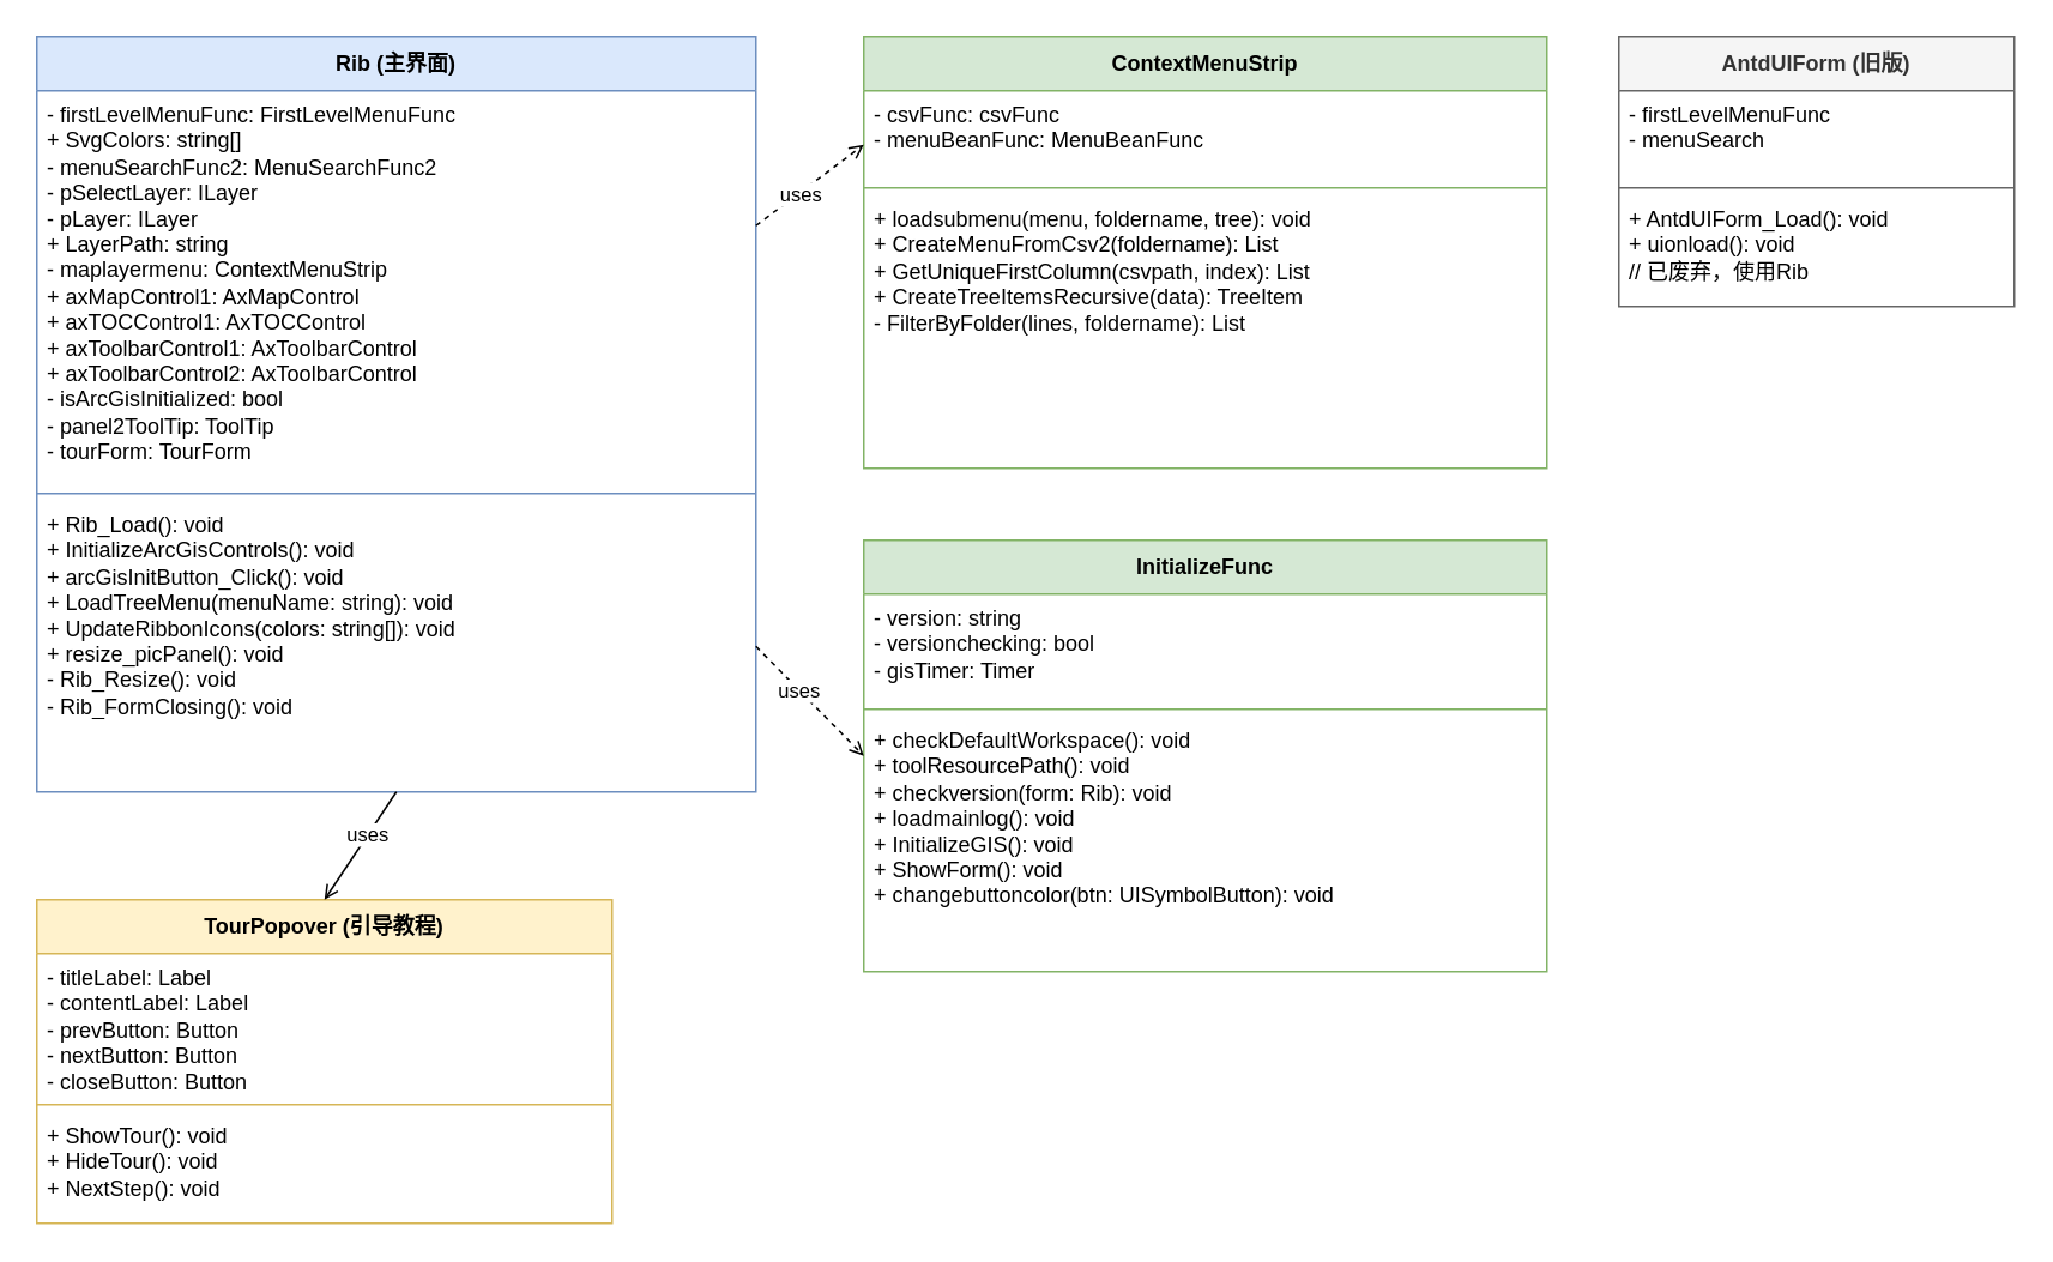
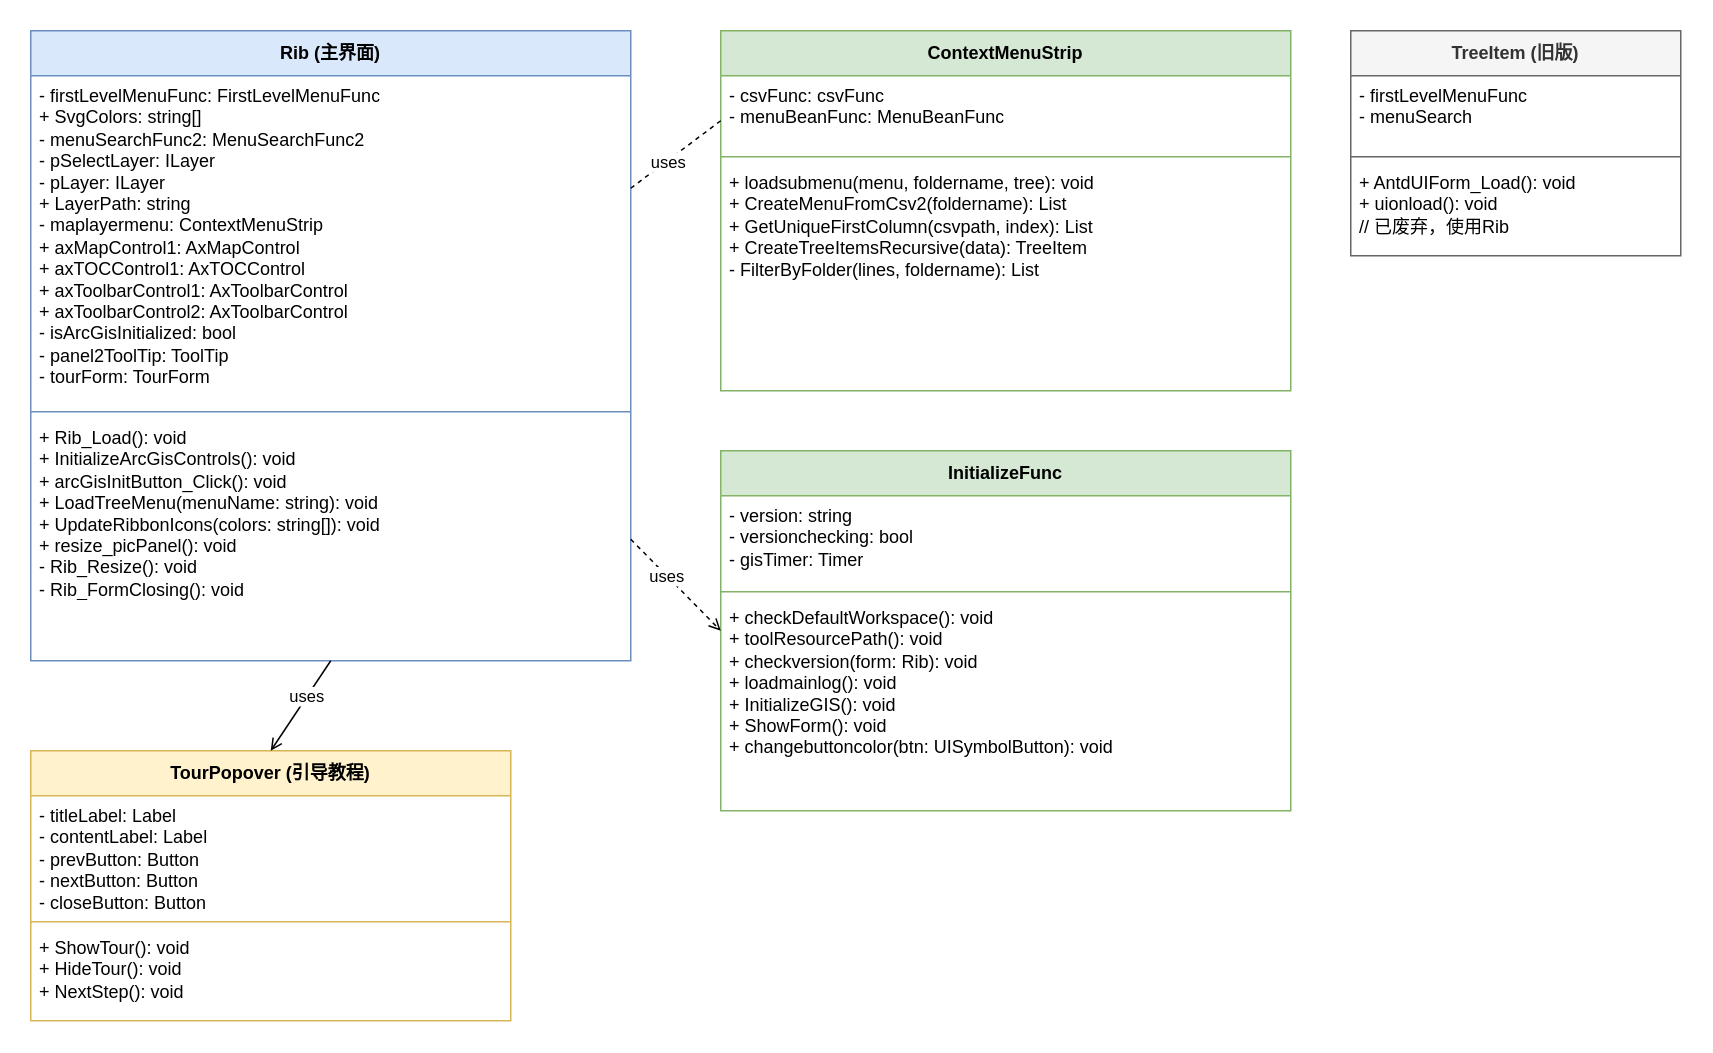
  <mxCell id="0" />
  <mxCell id="1" parent="0" />
  <mxCell id="2" value="&lt;b&gt;Rib (主界面)&lt;/b&gt;" style="swimlane;fontStyle=0;childLayout=stackLayout;horizontal=1;startSize=30;horizontalStack=0;resizeParent=1;resizeParentMax=0;resizeLast=0;collapsible=1;marginBottom=0;whiteSpace=wrap;html=1;fillColor=#dae8fc;strokeColor=#6c8ebf;" vertex="1" parent="1"><mxGeometry x="20" y="20" width="400" height="420" as="geometry" /></mxCell>
  <mxCell id="3" value="- firstLevelMenuFunc: FirstLevelMenuFunc&#10;+ SvgColors: string[]&#10;- menuSearchFunc2: MenuSearchFunc2&#10;- pSelectLayer: ILayer&#10;- pLayer: ILayer&#10;+ LayerPath: string&#10;- maplayermenu: ContextMenuStrip&#10;+ axMapControl1: AxMapControl&#10;+ axTOCControl1: AxTOCControl&#10;+ axToolbarControl1: AxToolbarControl&#10;+ axToolbarControl2: AxToolbarControl&#10;- isArcGisInitialized: bool&#10;- panel2ToolTip: ToolTip&#10;- tourForm: TourForm" style="text;strokeColor=none;fillColor=none;align=left;verticalAlign=top;spacingLeft=4;spacingRight=4;overflow=hidden;rotatable=0;points=[[0,0.5],[1,0.5]];portConstraint=eastwest;whiteSpace=wrap;html=1;" vertex="1" parent="2"><mxGeometry y="30" width="400" height="220" as="geometry" /></mxCell>
  <mxCell id="4" value="" style="line;strokeWidth=1;fillColor=none;align=left;verticalAlign=middle;spacingTop=-1;spacingLeft=3;spacingRight=3;rotatable=0;labelPosition=right;points=[];portConstraint=eastwest;strokeColor=inherit;" vertex="1" parent="2"><mxGeometry y="250" width="400" height="8" as="geometry" /></mxCell>
  <mxCell id="5" value="+ Rib_Load(): void&#10;+ InitializeArcGisControls(): void&#10;+ arcGisInitButton_Click(): void&#10;+ LoadTreeMenu(menuName: string): void&#10;+ UpdateRibbonIcons(colors: string[]): void&#10;+ resize_picPanel(): void&#10;- Rib_Resize(): void&#10;- Rib_FormClosing(): void" style="text;strokeColor=none;fillColor=none;align=left;verticalAlign=top;spacingLeft=4;spacingRight=4;overflow=hidden;rotatable=0;points=[[0,0.5],[1,0.5]];portConstraint=eastwest;whiteSpace=wrap;html=1;" vertex="1" parent="2"><mxGeometry y="258" width="400" height="162" as="geometry" /></mxCell>
  <mxCell id="6" value="&lt;b&gt;ContextMenuStrip&lt;/b&gt;" style="swimlane;fontStyle=0;childLayout=stackLayout;horizontal=1;startSize=30;horizontalStack=0;resizeParent=1;resizeParentMax=0;resizeLast=0;collapsible=1;marginBottom=0;whiteSpace=wrap;html=1;fillColor=#d5e8d4;strokeColor=#82b366;" vertex="1" parent="1"><mxGeometry x="480" y="20" width="380" height="240" as="geometry" /></mxCell>
  <mxCell id="7" value="- csvFunc: csvFunc&#10;- menuBeanFunc: MenuBeanFunc" style="text;strokeColor=none;fillColor=none;align=left;verticalAlign=top;spacingLeft=4;spacingRight=4;overflow=hidden;rotatable=0;points=[[0,0.5],[1,0.5]];portConstraint=eastwest;whiteSpace=wrap;html=1;" vertex="1" parent="6"><mxGeometry y="30" width="380" height="50" as="geometry" /></mxCell>
  <mxCell id="8" value="" style="line;strokeWidth=1;fillColor=none;align=left;verticalAlign=middle;spacingTop=-1;spacingLeft=3;spacingRight=3;rotatable=0;labelPosition=right;points=[];portConstraint=eastwest;strokeColor=inherit;" vertex="1" parent="6"><mxGeometry y="80" width="380" height="8" as="geometry" /></mxCell>
  <mxCell id="9" value="+ loadsubmenu(menu, foldername, tree): void&#10;+ CreateMenuFromCsv2(foldername): List&lt;TreeItem&gt;&#10;+ GetUniqueFirstColumn(csvpath, index): List&lt;string&gt;&#10;+ CreateTreeItemsRecursive(data): TreeItem&#10;- FilterByFolder(lines, foldername): List&lt;string&gt;" style="text;strokeColor=none;fillColor=none;align=left;verticalAlign=top;spacingLeft=4;spacingRight=4;overflow=hidden;rotatable=0;points=[[0,0.5],[1,0.5]];portConstraint=eastwest;whiteSpace=wrap;html=1;" vertex="1" parent="6"><mxGeometry y="88" width="380" height="152" as="geometry" /></mxCell>
  <mxCell id="10" value="&lt;b&gt;InitializeFunc&lt;/b&gt;" style="swimlane;fontStyle=0;childLayout=stackLayout;horizontal=1;startSize=30;horizontalStack=0;resizeParent=1;resizeParentMax=0;resizeLast=0;collapsible=1;marginBottom=0;whiteSpace=wrap;html=1;fillColor=#d5e8d4;strokeColor=#82b366;" vertex="1" parent="1"><mxGeometry x="480" y="300" width="380" height="240" as="geometry" /></mxCell>
  <mxCell id="11" value="- version: string&#10;- versionchecking: bool&#10;- gisTimer: Timer" style="text;strokeColor=none;fillColor=none;align=left;verticalAlign=top;spacingLeft=4;spacingRight=4;overflow=hidden;rotatable=0;points=[[0,0.5],[1,0.5]];portConstraint=eastwest;whiteSpace=wrap;html=1;" vertex="1" parent="10"><mxGeometry y="30" width="380" height="60" as="geometry" /></mxCell>
  <mxCell id="12" value="" style="line;strokeWidth=1;fillColor=none;align=left;verticalAlign=middle;spacingTop=-1;spacingLeft=3;spacingRight=3;rotatable=0;labelPosition=right;points=[];portConstraint=eastwest;strokeColor=inherit;" vertex="1" parent="10"><mxGeometry y="90" width="380" height="8" as="geometry" /></mxCell>
  <mxCell id="13" value="+ checkDefaultWorkspace(): void&#10;+ toolResourcePath(): void&#10;+ checkversion(form: Rib): void&#10;+ loadmainlog(): void&#10;+ InitializeGIS(): void&#10;+ ShowForm&lt;T&gt;(): void&#10;+ changebuttoncolor(btn: UISymbolButton): void" style="text;strokeColor=none;fillColor=none;align=left;verticalAlign=top;spacingLeft=4;spacingRight=4;overflow=hidden;rotatable=0;points=[[0,0.5],[1,0.5]];portConstraint=eastwest;whiteSpace=wrap;html=1;" vertex="1" parent="10"><mxGeometry y="98" width="380" height="142" as="geometry" /></mxCell>
  <mxCell id="14" value="&lt;b&gt;TourPopover (引导教程)&lt;/b&gt;" style="swimlane;fontStyle=0;childLayout=stackLayout;horizontal=1;startSize=30;horizontalStack=0;resizeParent=1;resizeParentMax=0;resizeLast=0;collapsible=1;marginBottom=0;whiteSpace=wrap;html=1;fillColor=#fff2cc;strokeColor=#d6b656;" vertex="1" parent="1"><mxGeometry x="20" y="500" width="320" height="180" as="geometry" /></mxCell>
  <mxCell id="15" value="- titleLabel: Label&#10;- contentLabel: Label&#10;- prevButton: Button&#10;- nextButton: Button&#10;- closeButton: Button" style="text;strokeColor=none;fillColor=none;align=left;verticalAlign=top;spacingLeft=4;spacingRight=4;overflow=hidden;rotatable=0;points=[[0,0.5],[1,0.5]];portConstraint=eastwest;whiteSpace=wrap;html=1;" vertex="1" parent="14"><mxGeometry y="30" width="320" height="80" as="geometry" /></mxCell>
  <mxCell id="16" value="" style="line;strokeWidth=1;fillColor=none;align=left;verticalAlign=middle;spacingTop=-1;spacingLeft=3;spacingRight=3;rotatable=0;labelPosition=right;points=[];portConstraint=eastwest;strokeColor=inherit;" vertex="1" parent="14"><mxGeometry y="110" width="320" height="8" as="geometry" /></mxCell>
  <mxCell id="17" value="+ ShowTour(): void&#10;+ HideTour(): void&#10;+ NextStep(): void" style="text;strokeColor=none;fillColor=none;align=left;verticalAlign=top;spacingLeft=4;spacingRight=4;overflow=hidden;rotatable=0;points=[[0,0.5],[1,0.5]];portConstraint=eastwest;whiteSpace=wrap;html=1;" vertex="1" parent="14"><mxGeometry y="118" width="320" height="62" as="geometry" /></mxCell>
- <mxCell id="18" value="&lt;b&gt;AntdUIForm (旧版)&lt;/b&gt;" style="swimlane;fontStyle=0;childLayout=stackLayout;horizontal=1;startSize=30;horizontalStack=0;resizeParent=1;resizeParentMax=0;resizeLast=0;collapsible=1;marginBottom=0;whiteSpace=wrap;html=1;fillColor=#f5f5f5;strokeColor=#666666;fontColor=#333333;" vertex="1" parent="1"><mxGeometry x="900" y="20" width="220" height="150" as="geometry" /></mxCell>
+ <mxCell id="18" value="&lt;b&gt;TreeItem (旧版)&lt;/b&gt;" style="swimlane;fontStyle=0;childLayout=stackLayout;horizontal=1;startSize=30;horizontalStack=0;resizeParent=1;resizeParentMax=0;resizeLast=0;collapsible=1;marginBottom=0;whiteSpace=wrap;html=1;fillColor=#f5f5f5;strokeColor=#666666;fontColor=#333333;" vertex="1" parent="1"><mxGeometry x="900" y="20" width="220" height="150" as="geometry" /></mxCell>
  <mxCell id="19" value="- firstLevelMenuFunc&#10;- menuSearch" style="text;strokeColor=none;fillColor=none;align=left;verticalAlign=top;spacingLeft=4;spacingRight=4;overflow=hidden;rotatable=0;points=[[0,0.5],[1,0.5]];portConstraint=eastwest;whiteSpace=wrap;html=1;" vertex="1" parent="18"><mxGeometry y="30" width="220" height="50" as="geometry" /></mxCell>
  <mxCell id="20" value="" style="line;strokeWidth=1;fillColor=none;align=left;verticalAlign=middle;spacingTop=-1;spacingLeft=3;spacingRight=3;rotatable=0;labelPosition=right;points=[];portConstraint=eastwest;strokeColor=inherit;" vertex="1" parent="18"><mxGeometry y="80" width="220" height="8" as="geometry" /></mxCell>
  <mxCell id="21" value="+ AntdUIForm_Load(): void&#10;+ uionload(): void&#10;// 已废弃，使用Rib" style="text;strokeColor=none;fillColor=none;align=left;verticalAlign=top;spacingLeft=4;spacingRight=4;overflow=hidden;rotatable=0;points=[[0,0.5],[1,0.5]];portConstraint=eastwest;whiteSpace=wrap;html=1;" vertex="1" parent="18"><mxGeometry y="88" width="220" height="62" as="geometry" /></mxCell>
- <mxCell id="22" value="" style="endArrow=open;endFill=0;dashed=1;html=1;rounded=0;exitX=1;exitY=0.25;exitDx=0;exitDy=0;entryX=0;entryY=0.25;entryDx=0;entryDy=0;" edge="1" parent="1" source="2" target="6"><mxGeometry width="50" height="50" relative="1" as="geometry"><mxPoint x="580" y="380" as="sourcePoint" /><mxPoint x="630" y="330" as="targetPoint" /></mxGeometry></mxCell>
+ <mxCell id="22" value="" style="endArrow=none;endFill=0;dashed=1;html=1;rounded=0;exitX=1;exitY=0.25;exitDx=0;exitDy=0;entryX=0;entryY=0.25;entryDx=0;entryDy=0;" edge="1" parent="1" source="2" target="6"><mxGeometry width="50" height="50" relative="1" as="geometry"><mxPoint x="580" y="380" as="sourcePoint" /><mxPoint x="630" y="330" as="targetPoint" /></mxGeometry></mxCell>
  <mxCell id="23" value="uses" style="edgeLabel;html=1;align=center;verticalAlign=middle;resizable=0;points=[];" vertex="1" connectable="0" parent="22"><mxGeometry x="-0.2" y="-1" relative="1" as="geometry"><mxPoint as="offset" /></mxGeometry></mxCell>
  <mxCell id="24" value="" style="endArrow=open;endFill=0;dashed=1;html=1;rounded=0;exitX=1;exitY=0.5;exitDx=0;exitDy=0;entryX=0;entryY=0.5;entryDx=0;entryDy=0;" edge="1" parent="1" source="5" target="10"><mxGeometry width="50" height="50" relative="1" as="geometry"><mxPoint x="580" y="380" as="sourcePoint" /><mxPoint x="630" y="330" as="targetPoint" /></mxGeometry></mxCell>
  <mxCell id="25" value="uses" style="edgeLabel;html=1;align=center;verticalAlign=middle;resizable=0;points=[];" vertex="1" connectable="0" parent="24"><mxGeometry x="-0.2" y="-1" relative="1" as="geometry"><mxPoint as="offset" /></mxGeometry></mxCell>
  <mxCell id="26" value="" style="endArrow=open;endFill=0;dashed=0;html=1;rounded=0;exitX=0.5;exitY=1;exitDx=0;exitDy=0;entryX=0.5;entryY=0;entryDx=0;entryDy=0;" edge="1" parent="1" source="2" target="14"><mxGeometry width="50" height="50" relative="1" as="geometry"><mxPoint x="280" y="480" as="sourcePoint" /><mxPoint x="330" y="430" as="targetPoint" /></mxGeometry></mxCell>
  <mxCell id="27" value="uses" style="edgeLabel;html=1;align=center;verticalAlign=middle;resizable=0;points=[];" vertex="1" connectable="0" parent="26"><mxGeometry x="-0.2" y="-1" relative="1" as="geometry"><mxPoint as="offset" /></mxGeometry></mxCell>
